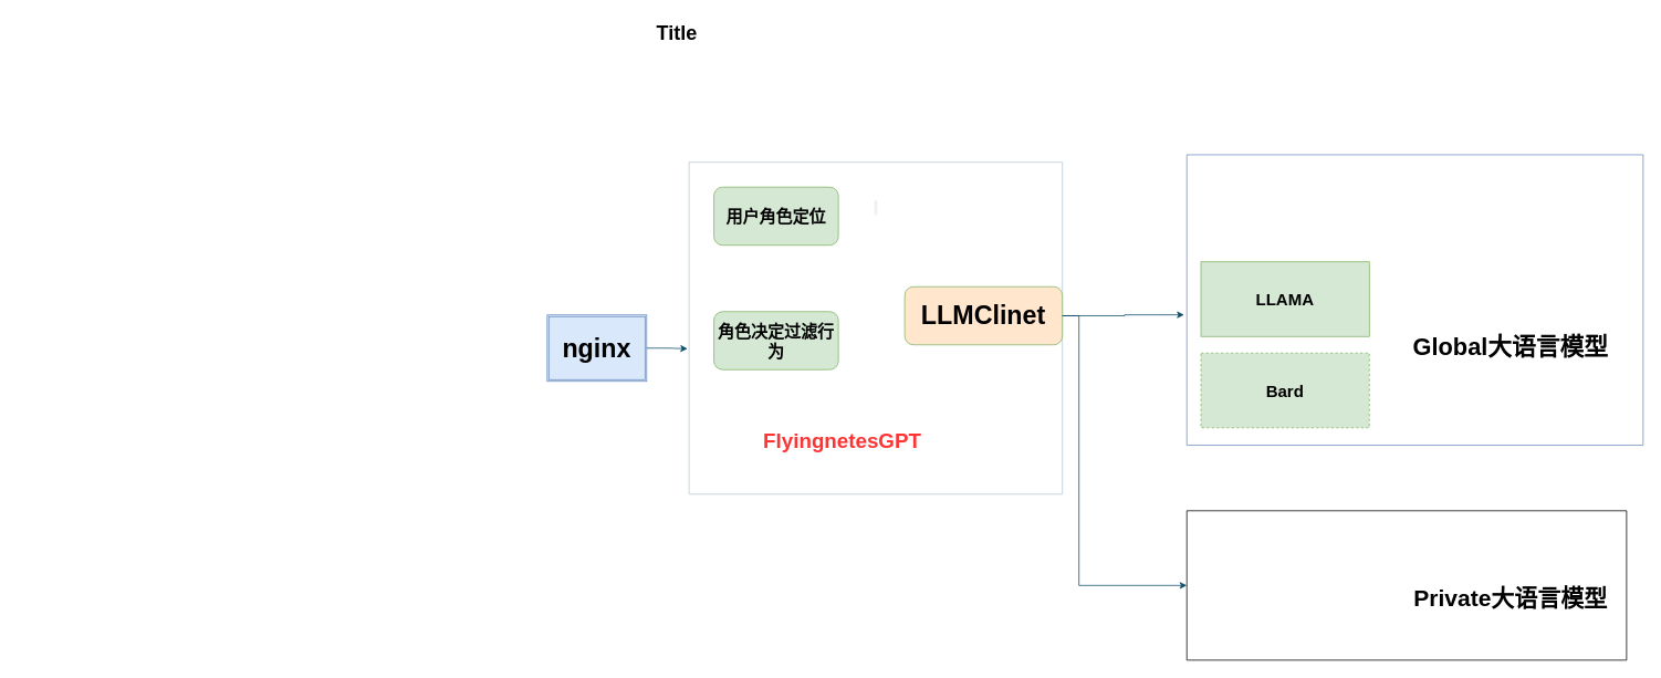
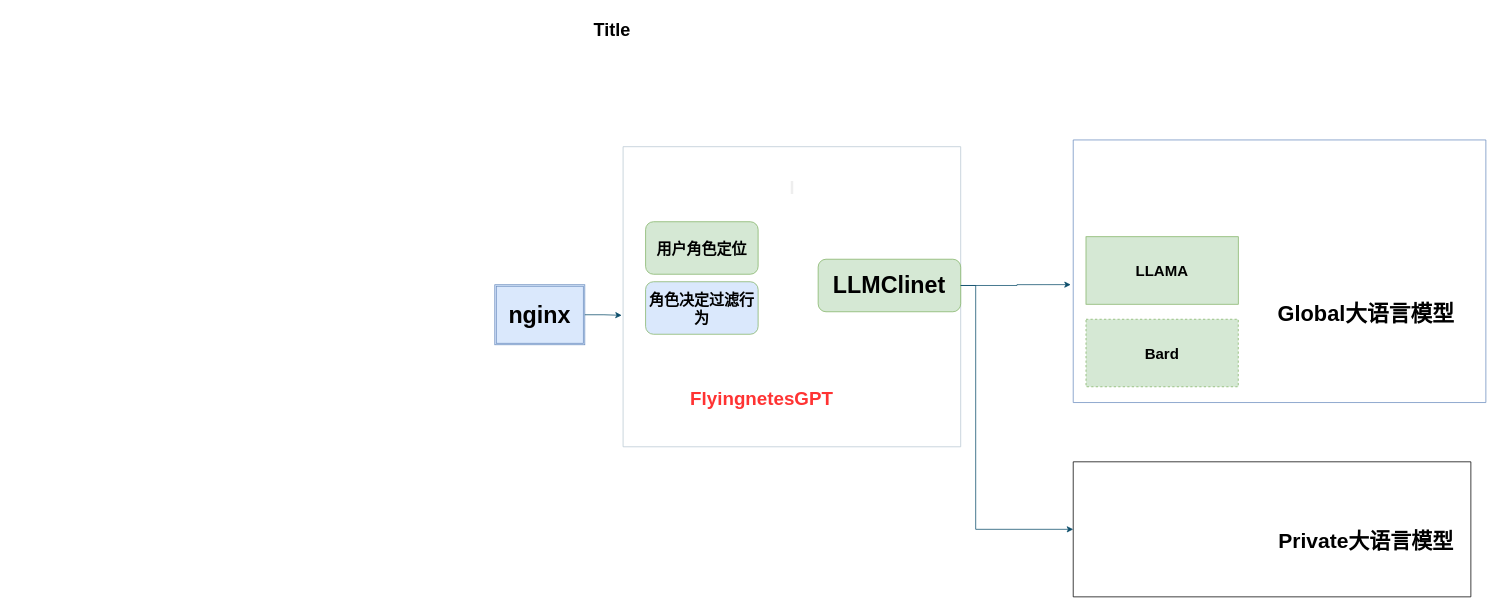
  <mxCell id="0" style=";html=1;" />
  <mxCell id="1" style=";html=1;" parent="0" />
  <mxCell id="2" value="Title" style="text;strokeColor=none;fillColor=none;html=1;fontSize=24;fontStyle=1;verticalAlign=middle;align=center;" parent="1" vertex="1"><mxGeometry x="20" y="20" width="1590" height="40" as="geometry" /></mxCell>
  <mxCell id="3" value="&lt;span style=&quot;font-size: 20px;&quot;&gt;&lt;b&gt;LLAMA&lt;/b&gt;&lt;/span&gt;" style="rounded=0;whiteSpace=wrap;html=1;fillColor=#d5e8d4;strokeColor=#82b366;" vertex="1" parent="1"><mxGeometry x="1447" y="315" width="203" height="90" as="geometry" /></mxCell>
  <mxCell id="4" value="&lt;span style=&quot;font-size: 20px;&quot;&gt;&lt;b&gt;Bard&lt;/b&gt;&lt;/span&gt;" style="rounded=0;whiteSpace=wrap;html=1;fillColor=#d5e8d4;strokeColor=#82b366;dashed=1;" vertex="1" parent="1"><mxGeometry x="1447" y="425" width="203" height="90" as="geometry" /></mxCell>
  <mxCell id="5" value="" style="swimlane;startSize=0;fillColor=#99FF99;strokeColor=#6c8ebf;fontSize=23;" vertex="1" parent="1"><mxGeometry x="1430" y="186" width="550" height="350" as="geometry" /></mxCell>
  <mxCell id="6" value="Global大语言模型" style="text;html=1;align=center;verticalAlign=middle;resizable=0;points=[];autosize=1;strokeColor=none;fillColor=none;fontStyle=1;fontSize=29;" vertex="1" parent="1"><mxGeometry x="1690" y="393" width="260" height="50" as="geometry" /></mxCell>
  <mxCell id="7" value="" style="swimlane;startSize=0;" vertex="1" parent="1"><mxGeometry x="1430" y="615" width="530" height="180" as="geometry" /></mxCell>
  <mxCell id="8" value="Private大语言模型" style="text;html=1;align=center;verticalAlign=middle;resizable=0;points=[];autosize=1;strokeColor=none;fillColor=none;fontStyle=1;fontSize=28;" vertex="1" parent="7"><mxGeometry x="260" y="80" width="260" height="50" as="geometry" /></mxCell>
  <mxCell id="9" value="&lt;b&gt;&lt;font style=&quot;font-size: 31px;&quot;&gt;nginx&lt;/font&gt;&lt;/b&gt;" style="shape=ext;double=1;rounded=0;whiteSpace=wrap;html=1;fillColor=#dae8fc;strokeColor=#6c8ebf;" vertex="1" parent="1"><mxGeometry x="659" y="379" width="120" height="80" as="geometry" /></mxCell>
  <mxCell id="10" value="" style="swimlane;startSize=0;strokeColor=#BAC8D3;fontColor=#EEEEEE;fillColor=#09555B;" vertex="1" parent="1"><mxGeometry x="830" y="195" width="450" height="400" as="geometry" /></mxCell>
- <mxCell id="11" value="&lt;b style=&quot;border-color: var(--border-color); color: rgb(0, 0, 0);&quot;&gt;&lt;font style=&quot;border-color: var(--border-color); font-size: 20px;&quot;&gt;用户角色定位&lt;/font&gt;&lt;/b&gt;" style="rounded=1;whiteSpace=wrap;html=1;strokeColor=#82b366;fillColor=#d5e8d4;" vertex="1" parent="10"><mxGeometry x="30" y="30" width="150" height="70" as="geometry" /></mxCell>
- <mxCell id="12" value="&lt;span style=&quot;font-size: 20px;&quot;&gt;&lt;b&gt;角色决定过滤行为&lt;/b&gt;&lt;/span&gt;" style="rounded=1;whiteSpace=wrap;html=1;strokeColor=#82b366;fillColor=#d5e8d4;" vertex="1" parent="10"><mxGeometry x="30" y="180" width="150" height="70" as="geometry" /></mxCell>
- <mxCell id="13" value="&lt;b style=&quot;border-color: var(--border-color);&quot;&gt;&lt;font style=&quot;border-color: var(--border-color); font-size: 31px;&quot;&gt;LLMClinet&lt;/font&gt;&lt;/b&gt;" style="rounded=1;whiteSpace=wrap;html=1;strokeColor=#82b366;fillColor=#ffe6cc;" vertex="1" parent="10"><mxGeometry x="260" y="150" width="190" height="70" as="geometry" /></mxCell>
+ <mxCell id="11" value="&lt;b style=&quot;border-color: var(--border-color); color: rgb(0, 0, 0);&quot;&gt;&lt;font style=&quot;border-color: var(--border-color); font-size: 20px;&quot;&gt;用户角色定位&lt;/font&gt;&lt;/b&gt;" style="rounded=1;whiteSpace=wrap;html=1;strokeColor=#82b366;fillColor=#d5e8d4;" vertex="1" parent="10"><mxGeometry x="30" y="100" width="150" height="70" as="geometry" /></mxCell>
+ <mxCell id="12" value="&lt;span style=&quot;font-size: 20px;&quot;&gt;&lt;b&gt;角色决定过滤行为&lt;/b&gt;&lt;/span&gt;" style="rounded=1;whiteSpace=wrap;html=1;strokeColor=#82b366;fillColor=#dae8fc;" vertex="1" parent="10"><mxGeometry x="30" y="180" width="150" height="70" as="geometry" /></mxCell>
+ <mxCell id="13" value="&lt;b style=&quot;border-color: var(--border-color);&quot;&gt;&lt;font style=&quot;border-color: var(--border-color); font-size: 31px;&quot;&gt;LLMClinet&lt;/font&gt;&lt;/b&gt;" style="rounded=1;whiteSpace=wrap;html=1;strokeColor=#82b366;fillColor=#d5e8d4;" vertex="1" parent="10"><mxGeometry x="260" y="150" width="190" height="70" as="geometry" /></mxCell>
  <mxCell id="14" value="&lt;b&gt;&lt;font style=&quot;font-size: 24px;&quot;&gt;l&lt;/font&gt;&lt;/b&gt;" style="text;html=1;align=center;verticalAlign=middle;resizable=0;points=[];autosize=1;strokeColor=none;fillColor=none;fontColor=#EEEEEE;" vertex="1" parent="10"><mxGeometry x="210" y="35" width="30" height="40" as="geometry" /></mxCell>
  <mxCell id="15" value="&lt;font color=&quot;#ff3333&quot; size=&quot;1&quot; style=&quot;&quot;&gt;&lt;b style=&quot;font-size: 25px;&quot;&gt;FlyingnetesGPT&lt;/b&gt;&lt;/font&gt;" style="text;html=1;strokeColor=none;fillColor=none;align=center;verticalAlign=middle;whiteSpace=wrap;rounded=0;fontColor=#EEEEEE;" vertex="1" parent="10"><mxGeometry x="90" y="320" width="190" height="30" as="geometry" /></mxCell>
  <mxCell id="16" style="edgeStyle=orthogonalEdgeStyle;rounded=0;orthogonalLoop=1;jettySize=auto;html=1;exitX=1;exitY=0.5;exitDx=0;exitDy=0;entryX=-0.004;entryY=0.562;entryDx=0;entryDy=0;entryPerimeter=0;strokeColor=#0B4D6A;" edge="1" parent="1" source="9" target="10"><mxGeometry relative="1" as="geometry" /></mxCell>
  <mxCell id="17" style="edgeStyle=orthogonalEdgeStyle;rounded=0;orthogonalLoop=1;jettySize=auto;html=1;entryX=-0.006;entryY=0.551;entryDx=0;entryDy=0;entryPerimeter=0;strokeColor=#0B4D6A;" edge="1" parent="1" source="13" target="5"><mxGeometry relative="1" as="geometry" /></mxCell>
  <mxCell id="18" style="edgeStyle=orthogonalEdgeStyle;rounded=0;orthogonalLoop=1;jettySize=auto;html=1;exitX=1;exitY=0.5;exitDx=0;exitDy=0;entryX=0;entryY=0.5;entryDx=0;entryDy=0;strokeColor=#0B4D6A;" edge="1" parent="1" source="13" target="7"><mxGeometry relative="1" as="geometry"><Array as="points"><mxPoint x="1300" y="380" /><mxPoint x="1300" y="705" /></Array></mxGeometry></mxCell>
